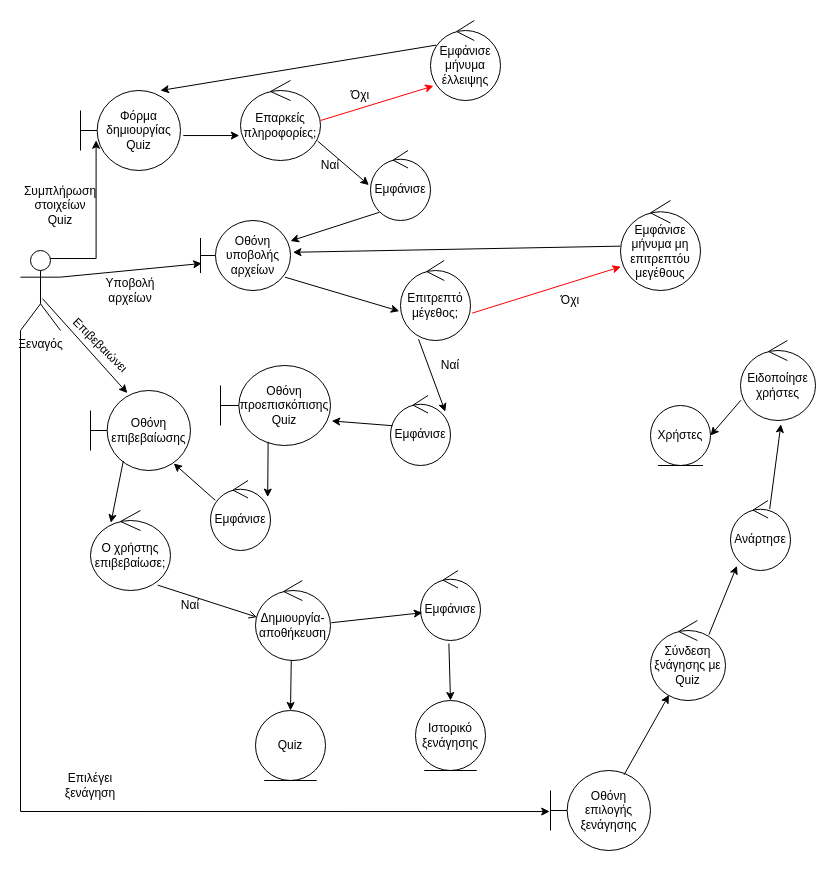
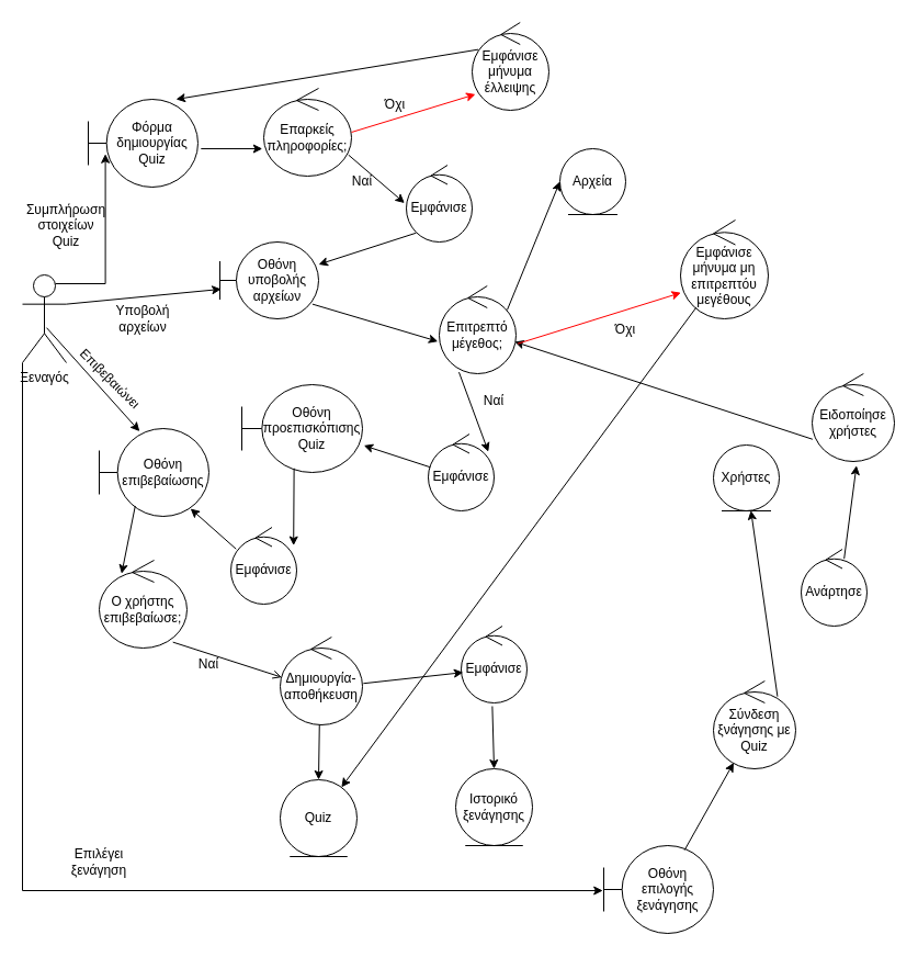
  <mxCell id="0" />
  <mxCell id="1" parent="0" />
  <mxCell id="2" style="edgeStyle=orthogonalEdgeStyle;rounded=0;orthogonalLoop=1;jettySize=auto;html=1;exitX=0.75;exitY=0.1;exitDx=0;exitDy=0;exitPerimeter=0;entryX=0.156;entryY=0.622;entryDx=0;entryDy=0;entryPerimeter=0;" parent="1" source="3" target="4" edge="1"><mxGeometry relative="1" as="geometry" /></mxCell>
  <mxCell id="3" value="Ξεναγός&lt;br&gt;" style="shape=umlActor;verticalLabelPosition=bottom;verticalAlign=top;html=1;" parent="1" vertex="1"><mxGeometry x="20" y="250" width="40" height="80" as="geometry" /></mxCell>
  <mxCell id="4" value="Φόρμα δημιουργίας Quiz" style="shape=umlBoundary;whiteSpace=wrap;html=1;" parent="1" vertex="1"><mxGeometry x="80" y="90" width="100" height="80" as="geometry" /></mxCell>
  <mxCell id="5" value="Επαρκείς πληροφορίες;" style="ellipse;shape=umlControl;whiteSpace=wrap;html=1;" parent="1" vertex="1"><mxGeometry x="240" y="80" width="80" height="80" as="geometry" /></mxCell>
  <mxCell id="6" value="Εμφάνισε μήνυμα έλλειψης" style="ellipse;shape=umlControl;whiteSpace=wrap;html=1;" parent="1" vertex="1"><mxGeometry x="430" y="20" width="70" height="80" as="geometry" /></mxCell>
  <mxCell id="7" value="Συμπλήρωση στοιχείων Quiz" style="text;html=1;strokeColor=none;fillColor=none;align=center;verticalAlign=middle;whiteSpace=wrap;rounded=0;" parent="1" vertex="1"><mxGeometry x="30" y="190" width="60" height="30" as="geometry" /></mxCell>
  <mxCell id="8" value="" style="endArrow=classic;html=1;rounded=0;exitX=1.028;exitY=0.563;exitDx=0;exitDy=0;exitPerimeter=0;entryX=-0.015;entryY=0.688;entryDx=0;entryDy=0;entryPerimeter=0;" parent="1" source="4" target="5" edge="1"><mxGeometry width="50" height="50" relative="1" as="geometry"><mxPoint x="380" y="240" as="sourcePoint" /><mxPoint x="430" y="190" as="targetPoint" /></mxGeometry></mxCell>
  <mxCell id="9" value="" style="endArrow=classic;html=1;rounded=0;exitX=0.08;exitY=0.308;exitDx=0;exitDy=0;exitPerimeter=0;entryX=0.8;entryY=0;entryDx=0;entryDy=0;entryPerimeter=0;" parent="1" source="6" target="4" edge="1"><mxGeometry width="50" height="50" relative="1" as="geometry"><mxPoint x="380" y="240" as="sourcePoint" /><mxPoint x="430" y="190" as="targetPoint" /></mxGeometry></mxCell>
  <mxCell id="10" value="Εμφάνισε" style="ellipse;shape=umlControl;whiteSpace=wrap;html=1;" parent="1" vertex="1"><mxGeometry x="370" y="150" width="60" height="70" as="geometry" /></mxCell>
  <mxCell id="11" value="" style="endArrow=classic;html=1;rounded=0;exitX=0.965;exitY=0.758;exitDx=0;exitDy=0;exitPerimeter=0;entryX=-0.027;entryY=0.494;entryDx=0;entryDy=0;entryPerimeter=0;" parent="1" source="5" target="10" edge="1"><mxGeometry width="50" height="50" relative="1" as="geometry"><mxPoint x="380" y="250" as="sourcePoint" /><mxPoint x="430" y="200" as="targetPoint" /></mxGeometry></mxCell>
  <mxCell id="12" value="Ναί" style="text;html=1;strokeColor=none;fillColor=none;align=center;verticalAlign=middle;whiteSpace=wrap;rounded=0;" parent="1" vertex="1"><mxGeometry x="300" y="150" width="60" height="30" as="geometry" /></mxCell>
  <mxCell id="13" value="Οθόνη υποβολής αρχείων" style="shape=umlBoundary;whiteSpace=wrap;html=1;" parent="1" vertex="1"><mxGeometry x="200" y="220" width="90" height="70" as="geometry" /></mxCell>
  <mxCell id="14" value="" style="endArrow=classic;html=1;rounded=0;exitX=0.147;exitY=0.883;exitDx=0;exitDy=0;exitPerimeter=0;" parent="1" source="10" target="13" edge="1"><mxGeometry width="50" height="50" relative="1" as="geometry"><mxPoint x="380" y="240" as="sourcePoint" /><mxPoint x="430" y="190" as="targetPoint" /></mxGeometry></mxCell>
  <mxCell id="15" value="" style="endArrow=classic;html=1;rounded=0;exitX=1;exitY=0.333;exitDx=0;exitDy=0;exitPerimeter=0;entryX=0.013;entryY=0.614;entryDx=0;entryDy=0;entryPerimeter=0;" parent="1" source="3" target="13" edge="1"><mxGeometry width="50" height="50" relative="1" as="geometry"><mxPoint x="380" y="240" as="sourcePoint" /><mxPoint x="430" y="190" as="targetPoint" /></mxGeometry></mxCell>
  <mxCell id="16" value="Υποβολή αρχείων" style="text;html=1;strokeColor=none;fillColor=none;align=center;verticalAlign=middle;whiteSpace=wrap;rounded=0;" parent="1" vertex="1"><mxGeometry x="100" y="275" width="60" height="30" as="geometry" /></mxCell>
  <mxCell id="17" value="Επιτρεπτό μέγεθος;" style="ellipse;shape=umlControl;whiteSpace=wrap;html=1;" parent="1" vertex="1"><mxGeometry x="400" y="260" width="70" height="80" as="geometry" /></mxCell>
  <mxCell id="18" value="" style="endArrow=classic;html=1;rounded=0;exitX=0.938;exitY=0.809;exitDx=0;exitDy=0;exitPerimeter=0;entryX=-0.017;entryY=0.633;entryDx=0;entryDy=0;entryPerimeter=0;" parent="1" source="13" target="17" edge="1"><mxGeometry width="50" height="50" relative="1" as="geometry"><mxPoint x="380" y="240" as="sourcePoint" /><mxPoint x="430" y="190" as="targetPoint" /></mxGeometry></mxCell>
+ <mxCell id="19" value="Αρχεία" style="ellipse;shape=umlEntity;whiteSpace=wrap;html=1;" parent="1" vertex="1"><mxGeometry x="510" y="135" width="60" height="60" as="geometry" /></mxCell>
+ <mxCell id="20" value="" style="endArrow=classic;html=1;rounded=0;exitX=0.886;exitY=0.273;exitDx=0;exitDy=0;exitPerimeter=0;entryX=0;entryY=0.5;entryDx=0;entryDy=0;" parent="1" source="17" target="19" edge="1"><mxGeometry width="50" height="50" relative="1" as="geometry"><mxPoint x="380" y="240" as="sourcePoint" /><mxPoint x="430" y="190" as="targetPoint" /></mxGeometry></mxCell>
  <mxCell id="21" value="Εμφάνισε" style="ellipse;shape=umlControl;whiteSpace=wrap;html=1;" parent="1" vertex="1"><mxGeometry x="390" y="395" width="60" height="70" as="geometry" /></mxCell>
  <mxCell id="22" value="" style="endArrow=classic;html=1;rounded=0;exitX=0.257;exitY=0.983;exitDx=0;exitDy=0;exitPerimeter=0;entryX=0.913;entryY=0.231;entryDx=0;entryDy=0;entryPerimeter=0;" parent="1" source="17" target="21" edge="1"><mxGeometry width="50" height="50" relative="1" as="geometry"><mxPoint x="380" y="460" as="sourcePoint" /><mxPoint x="430" y="410" as="targetPoint" /></mxGeometry></mxCell>
  <mxCell id="23" value="Ναί" style="text;html=1;strokeColor=none;fillColor=none;align=center;verticalAlign=middle;whiteSpace=wrap;rounded=0;" parent="1" vertex="1"><mxGeometry x="420" y="350" width="60" height="30" as="geometry" /></mxCell>
- <mxCell id="24" value="Οθόνη προεπισκόπισης Quiz" style="shape=umlBoundary;whiteSpace=wrap;html=1;" parent="1" vertex="1"><mxGeometry x="220" y="365" width="110" height="80" as="geometry" /></mxCell>
+ <mxCell id="24" value="Οθόνη προεπισκόπισης Quiz" style="shape=umlBoundary;whiteSpace=wrap;html=1;" parent="1" vertex="1"><mxGeometry x="220" y="350" width="110" height="80" as="geometry" /></mxCell>
  <mxCell id="25" value="" style="endArrow=classic;html=1;rounded=0;exitX=0.027;exitY=0.431;exitDx=0;exitDy=0;exitPerimeter=0;entryX=1.011;entryY=0.693;entryDx=0;entryDy=0;entryPerimeter=0;" parent="1" source="21" target="24" edge="1"><mxGeometry width="50" height="50" relative="1" as="geometry"><mxPoint x="380" y="420" as="sourcePoint" /><mxPoint x="430" y="370" as="targetPoint" /></mxGeometry></mxCell>
  <mxCell id="26" value="Εμφάνισε" style="ellipse;shape=umlControl;whiteSpace=wrap;html=1;" parent="1" vertex="1"><mxGeometry x="210" y="480" width="60" height="70" as="geometry" /></mxCell>
  <mxCell id="27" value="" style="endArrow=classic;html=1;rounded=0;exitX=0.433;exitY=0.953;exitDx=0;exitDy=0;exitPerimeter=0;entryX=0.953;entryY=0.237;entryDx=0;entryDy=0;entryPerimeter=0;" parent="1" source="24" target="26" edge="1"><mxGeometry width="50" height="50" relative="1" as="geometry"><mxPoint x="380" y="420" as="sourcePoint" /><mxPoint x="430" y="370" as="targetPoint" /></mxGeometry></mxCell>
  <mxCell id="28" value="Οθόνη επιβεβαίωσης" style="shape=umlBoundary;whiteSpace=wrap;html=1;" parent="1" vertex="1"><mxGeometry x="90" y="390" width="100" height="80" as="geometry" /></mxCell>
  <mxCell id="29" value="" style="endArrow=classic;html=1;rounded=0;exitX=0.55;exitY=0.602;exitDx=0;exitDy=0;exitPerimeter=0;entryX=0.368;entryY=0.032;entryDx=0;entryDy=0;entryPerimeter=0;" parent="1" source="3" target="28" edge="1"><mxGeometry width="50" height="50" relative="1" as="geometry"><mxPoint x="380" y="430" as="sourcePoint" /><mxPoint x="430" y="380" as="targetPoint" /></mxGeometry></mxCell>
  <mxCell id="30" value="Επιβεβαιώνει" style="text;html=1;strokeColor=none;fillColor=none;align=center;verticalAlign=middle;whiteSpace=wrap;rounded=0;rotation=45;" parent="1" vertex="1"><mxGeometry x="70" y="330" width="60" height="30" as="geometry" /></mxCell>
  <mxCell id="31" value="" style="endArrow=classic;html=1;rounded=0;entryX=0.832;entryY=0.912;entryDx=0;entryDy=0;entryPerimeter=0;exitX=0.08;exitY=0.283;exitDx=0;exitDy=0;exitPerimeter=0;" parent="1" source="26" target="28" edge="1"><mxGeometry width="50" height="50" relative="1" as="geometry"><mxPoint x="380" y="430" as="sourcePoint" /><mxPoint x="430" y="380" as="targetPoint" /></mxGeometry></mxCell>
  <mxCell id="32" value="Ο χρήστης επιβεβαίωσε;" style="ellipse;shape=umlControl;whiteSpace=wrap;html=1;" parent="1" vertex="1"><mxGeometry x="90" y="510" width="80" height="80" as="geometry" /></mxCell>
  <mxCell id="33" value="" style="endArrow=classic;html=1;rounded=0;exitX=0.328;exitY=0.882;exitDx=0;exitDy=0;exitPerimeter=0;entryX=0.255;entryY=0.153;entryDx=0;entryDy=0;entryPerimeter=0;" parent="1" source="28" target="32" edge="1"><mxGeometry width="50" height="50" relative="1" as="geometry"><mxPoint x="380" y="430" as="sourcePoint" /><mxPoint x="430" y="380" as="targetPoint" /></mxGeometry></mxCell>
  <mxCell id="34" value="Δημιουργία-αποθήκευση" style="ellipse;shape=umlControl;whiteSpace=wrap;html=1;" parent="1" vertex="1"><mxGeometry x="255" y="580" width="75" height="80" as="geometry" /></mxCell>
  <mxCell id="35" value="" style="endArrow=open;html=1;rounded=0;exitX=0.84;exitY=0.933;exitDx=0;exitDy=0;exitPerimeter=0;entryX=0.019;entryY=0.458;entryDx=0;entryDy=0;entryPerimeter=0;" parent="1" source="32" target="34" edge="1"><mxGeometry width="50" height="50" relative="1" as="geometry"><mxPoint x="380" y="590" as="sourcePoint" /><mxPoint x="430" y="540" as="targetPoint" /></mxGeometry></mxCell>
  <mxCell id="36" value="Quiz" style="ellipse;shape=umlEntity;whiteSpace=wrap;html=1;" parent="1" vertex="1"><mxGeometry x="255" y="710" width="70" height="70" as="geometry" /></mxCell>
  <mxCell id="37" value="" style="endArrow=classic;html=1;rounded=0;exitX=0.477;exitY=0.998;exitDx=0;exitDy=0;exitPerimeter=0;entryX=0.5;entryY=0;entryDx=0;entryDy=0;" parent="1" source="34" target="36" edge="1"><mxGeometry width="50" height="50" relative="1" as="geometry"><mxPoint x="380" y="590" as="sourcePoint" /><mxPoint x="430" y="540" as="targetPoint" /></mxGeometry></mxCell>
  <mxCell id="38" value="Ναί" style="text;html=1;strokeColor=none;fillColor=none;align=center;verticalAlign=middle;whiteSpace=wrap;rounded=0;" parent="1" vertex="1"><mxGeometry x="160" y="590" width="60" height="30" as="geometry" /></mxCell>
  <mxCell id="39" value="Εμφάνισε" style="ellipse;shape=umlControl;whiteSpace=wrap;html=1;" parent="1" vertex="1"><mxGeometry x="420" y="570" width="60" height="70" as="geometry" /></mxCell>
  <mxCell id="40" value="" style="endArrow=classic;html=1;rounded=0;exitX=1.011;exitY=0.528;exitDx=0;exitDy=0;exitPerimeter=0;entryX=0.03;entryY=0.603;entryDx=0;entryDy=0;entryPerimeter=0;" parent="1" source="34" target="39" edge="1"><mxGeometry width="50" height="50" relative="1" as="geometry"><mxPoint x="380" y="590" as="sourcePoint" /><mxPoint x="430" y="540" as="targetPoint" /></mxGeometry></mxCell>
  <mxCell id="41" value="Ιστορικό ξενάγησης" style="ellipse;shape=umlEntity;whiteSpace=wrap;html=1;" parent="1" vertex="1"><mxGeometry x="415" y="700" width="70" height="70" as="geometry" /></mxCell>
  <mxCell id="42" value="" style="endArrow=classic;html=1;rounded=0;exitX=0.473;exitY=1.043;exitDx=0;exitDy=0;exitPerimeter=0;entryX=0.5;entryY=0;entryDx=0;entryDy=0;" parent="1" source="39" target="41" edge="1"><mxGeometry width="50" height="50" relative="1" as="geometry"><mxPoint x="380" y="590" as="sourcePoint" /><mxPoint x="430" y="540" as="targetPoint" /></mxGeometry></mxCell>
  <mxCell id="43" value="Οθόνη επιλογής ξενάγησης" style="shape=umlBoundary;whiteSpace=wrap;html=1;" parent="1" vertex="1"><mxGeometry x="550" y="770" width="100" height="80" as="geometry" /></mxCell>
  <mxCell id="44" value="" style="endArrow=classic;html=1;rounded=0;exitX=0;exitY=1;exitDx=0;exitDy=0;exitPerimeter=0;entryX=-0.008;entryY=0.513;entryDx=0;entryDy=0;entryPerimeter=0;" parent="1" source="3" target="43" edge="1"><mxGeometry width="50" height="50" relative="1" as="geometry"><mxPoint x="380" y="610" as="sourcePoint" /><mxPoint x="430" y="560" as="targetPoint" /><Array as="points"><mxPoint x="20" y="811" /></Array></mxGeometry></mxCell>
  <mxCell id="45" value="Επιλέγει ξενάγηση" style="text;html=1;strokeColor=none;fillColor=none;align=center;verticalAlign=middle;whiteSpace=wrap;rounded=0;" parent="1" vertex="1"><mxGeometry x="60" y="770" width="60" height="30" as="geometry" /></mxCell>
  <mxCell id="46" value="Σύνδεση ξνάγησης με Quiz" style="ellipse;shape=umlControl;whiteSpace=wrap;html=1;" parent="1" vertex="1"><mxGeometry x="650" y="620" width="75" height="80" as="geometry" /></mxCell>
  <mxCell id="47" value="" style="endArrow=classic;html=1;rounded=0;exitX=0.736;exitY=0.053;exitDx=0;exitDy=0;exitPerimeter=0;" parent="1" source="43" target="46" edge="1"><mxGeometry width="50" height="50" relative="1" as="geometry"><mxPoint x="380" y="610" as="sourcePoint" /><mxPoint x="430" y="560" as="targetPoint" /></mxGeometry></mxCell>
  <mxCell id="48" value="Ανάρτησε" style="ellipse;shape=umlControl;whiteSpace=wrap;html=1;" parent="1" vertex="1"><mxGeometry x="730" y="500" width="60" height="70" as="geometry" /></mxCell>
- <mxCell id="49" value="" style="endArrow=classic;html=1;rounded=0;exitX=0.779;exitY=0.177;exitDx=0;exitDy=0;exitPerimeter=0;entryX=0.107;entryY=0.934;entryDx=0;entryDy=0;entryPerimeter=0;" parent="1" source="46" target="48" edge="1"><mxGeometry width="50" height="50" relative="1" as="geometry"><mxPoint x="380" y="610" as="sourcePoint" /><mxPoint x="430" y="560" as="targetPoint" /></mxGeometry></mxCell>
+ <mxCell id="49" value="" style="endArrow=classic;html=1;rounded=0;exitX=0.779;exitY=0.177;exitDx=0;exitDy=0;exitPerimeter=0;" parent="1" source="46" target="52" edge="1"><mxGeometry width="50" height="50" relative="1" as="geometry"><mxPoint x="380" y="610" as="sourcePoint" /><mxPoint x="430" y="560" as="targetPoint" /></mxGeometry></mxCell>
  <mxCell id="50" value="Ειδοποίησε χρήστες" style="ellipse;shape=umlControl;whiteSpace=wrap;html=1;" parent="1" vertex="1"><mxGeometry x="740" y="340" width="75" height="80" as="geometry" /></mxCell>
  <mxCell id="51" value="" style="endArrow=classic;html=1;rounded=0;exitX=0.653;exitY=0.123;exitDx=0;exitDy=0;exitPerimeter=0;entryX=0.539;entryY=1.047;entryDx=0;entryDy=0;entryPerimeter=0;" parent="1" source="48" target="50" edge="1"><mxGeometry width="50" height="50" relative="1" as="geometry"><mxPoint x="380" y="420" as="sourcePoint" /><mxPoint x="430" y="370" as="targetPoint" /></mxGeometry></mxCell>
  <mxCell id="52" value="Χρήστες" style="ellipse;shape=umlEntity;whiteSpace=wrap;html=1;" parent="1" vertex="1"><mxGeometry x="650" y="405" width="60" height="60" as="geometry" /></mxCell>
- <mxCell id="53" value="" style="endArrow=classic;html=1;rounded=0;exitX=0.005;exitY=0.747;exitDx=0;exitDy=0;exitPerimeter=0;entryX=1;entryY=0.5;entryDx=0;entryDy=0;" parent="1" source="50" target="52" edge="1"><mxGeometry width="50" height="50" relative="1" as="geometry"><mxPoint x="380" y="420" as="sourcePoint" /><mxPoint x="430" y="370" as="targetPoint" /></mxGeometry></mxCell>
+ <mxCell id="53" value="" style="endArrow=classic;html=1;rounded=0;exitX=0.005;exitY=0.747;exitDx=0;exitDy=0;exitPerimeter=0;" parent="1" source="50" target="17" edge="1"><mxGeometry width="50" height="50" relative="1" as="geometry"><mxPoint x="380" y="420" as="sourcePoint" /><mxPoint x="430" y="370" as="targetPoint" /></mxGeometry></mxCell>
  <mxCell id="54" value="Εμφάνισε μήνυμα μη επιτρεπτόυ μεγέθους" style="ellipse;shape=umlControl;whiteSpace=wrap;html=1;" parent="1" vertex="1"><mxGeometry x="620" y="200" width="80" height="90" as="geometry" /></mxCell>
  <mxCell id="55" value="" style="endArrow=classic;html=1;rounded=0;exitX=1.023;exitY=0.658;exitDx=0;exitDy=0;exitPerimeter=0;entryX=0.005;entryY=0.736;entryDx=0;entryDy=0;entryPerimeter=0;strokeColor=#FF0000;" parent="1" source="17" target="54" edge="1"><mxGeometry width="50" height="50" relative="1" as="geometry"><mxPoint x="472" y="313" as="sourcePoint" /><mxPoint x="518.5" y="277.52" as="targetPoint" /></mxGeometry></mxCell>
  <mxCell id="56" value="Όχι" style="text;html=1;strokeColor=none;fillColor=none;align=center;verticalAlign=middle;whiteSpace=wrap;rounded=0;" parent="1" vertex="1"><mxGeometry x="540" y="285" width="60" height="30" as="geometry" /></mxCell>
  <mxCell id="57" value="" style="endArrow=classic;html=1;rounded=0;entryX=0.043;entryY=0.818;entryDx=0;entryDy=0;entryPerimeter=0;strokeColor=#FF0000;" parent="1" target="6" edge="1"><mxGeometry width="50" height="50" relative="1" as="geometry"><mxPoint x="320" y="120" as="sourcePoint" /><mxPoint x="330.66" y="104.84" as="targetPoint" /></mxGeometry></mxCell>
  <mxCell id="58" value="Όχι" style="text;html=1;strokeColor=none;fillColor=none;align=center;verticalAlign=middle;whiteSpace=wrap;rounded=0;" parent="1" vertex="1"><mxGeometry x="330" y="80" width="60" height="30" as="geometry" /></mxCell>
- <mxCell id="59" value="" style="endArrow=classic;html=1;rounded=0;entryX=1.027;entryY=0.454;entryDx=0;entryDy=0;entryPerimeter=0;" edge="1" parent="1" source="54" target="13"><mxGeometry width="50" height="50" relative="1" as="geometry"><mxPoint x="380" y="300" as="sourcePoint" /><mxPoint x="430" y="250" as="targetPoint" /></mxGeometry></mxCell>
+ <mxCell id="59" value="" style="endArrow=classic;html=1;rounded=0;" edge="1" parent="1" source="54" target="36"><mxGeometry width="50" height="50" relative="1" as="geometry"><mxPoint x="380" y="300" as="sourcePoint" /><mxPoint x="430" y="250" as="targetPoint" /></mxGeometry></mxCell>
